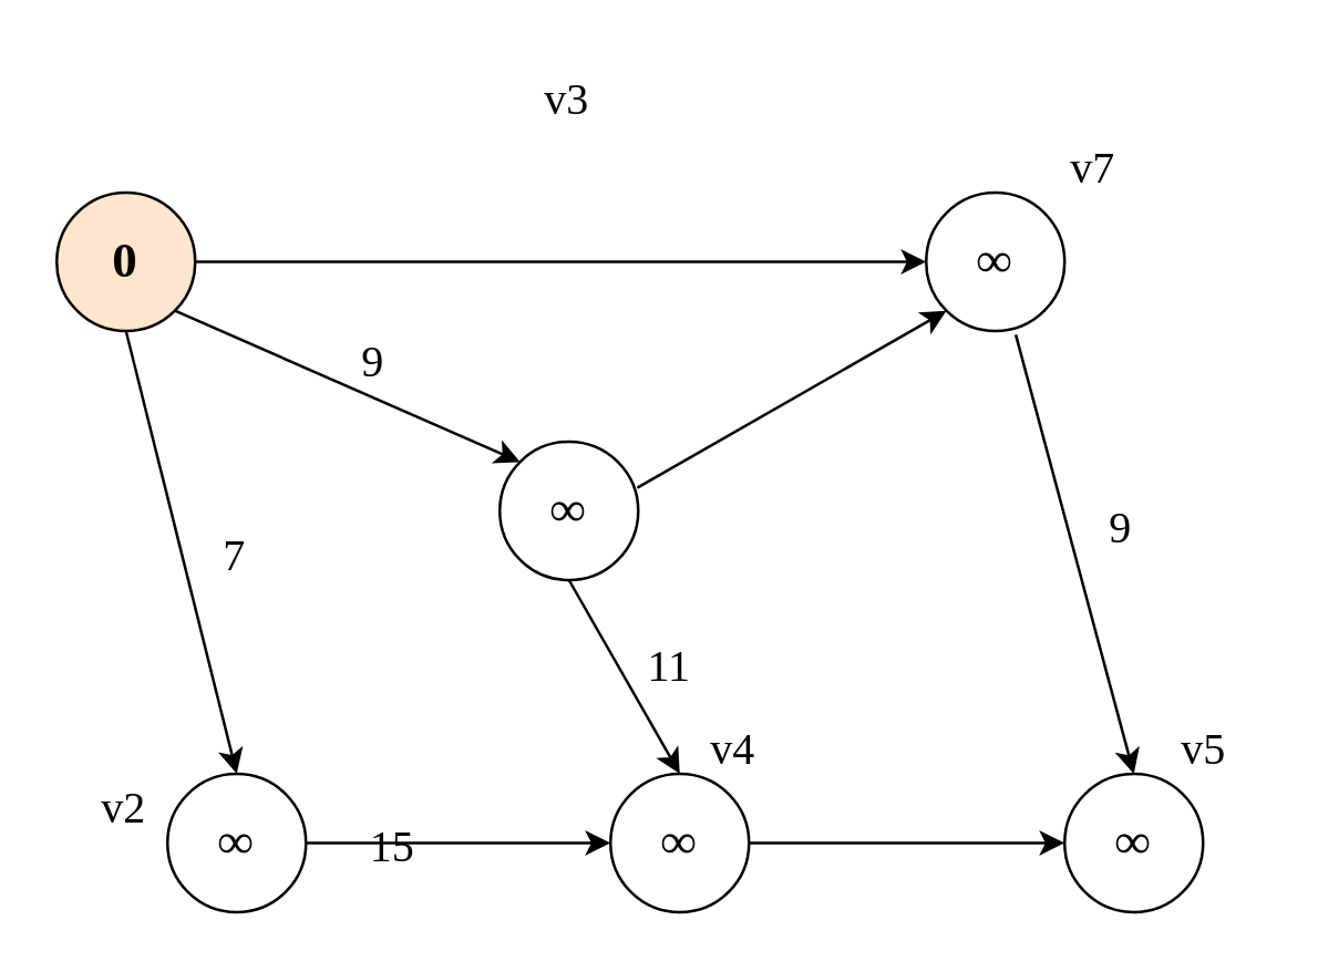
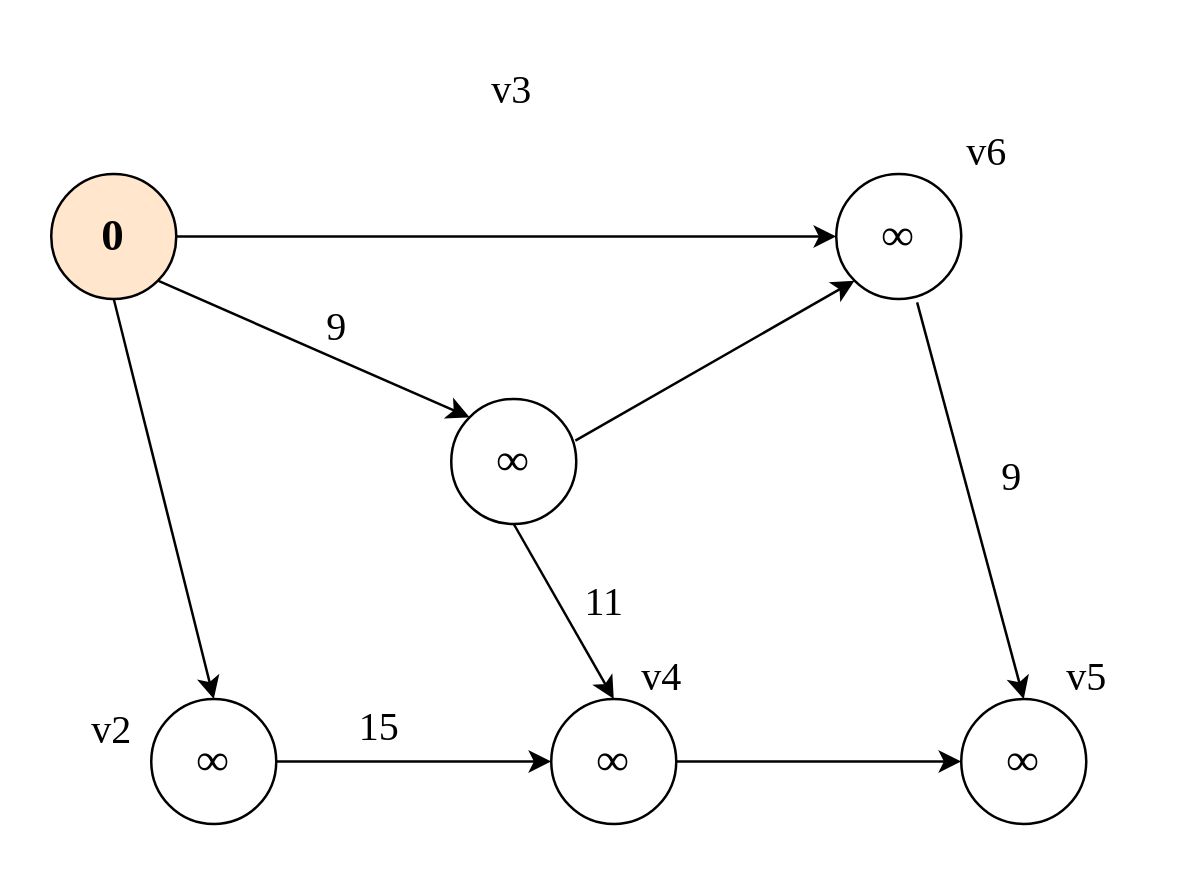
  <mxCell id="0" />
  <mxCell id="1" parent="0" />
  <mxCell id="2" value="&lt;font style=&quot;font-size: 18px;&quot; face=&quot;Verdana&quot;&gt;&lt;b&gt;0&lt;/b&gt;&lt;/font&gt;" style="ellipse;whiteSpace=wrap;html=1;aspect=fixed;fillColor=#ffe6cc;" parent="1" vertex="1"><mxGeometry x="20" y="69" width="50" height="50" as="geometry" /></mxCell>
  <mxCell id="3" value="&lt;font style=&quot;font-size: 18px;&quot; face=&quot;Verdana&quot;&gt;&lt;b&gt;∞&lt;/b&gt;&lt;/font&gt;" style="ellipse;whiteSpace=wrap;html=1;aspect=fixed;" parent="1" vertex="1"><mxGeometry x="220" y="279" width="50" height="50" as="geometry" /></mxCell>
  <mxCell id="4" value="&lt;font style=&quot;font-size: 18px;&quot; face=&quot;Verdana&quot;&gt;&lt;b&gt;∞&lt;/b&gt;&lt;/font&gt;" style="ellipse;whiteSpace=wrap;html=1;aspect=fixed;" parent="1" vertex="1"><mxGeometry x="384" y="279" width="50" height="50" as="geometry" /></mxCell>
  <mxCell id="5" value="&lt;font style=&quot;font-size: 18px;&quot; face=&quot;Verdana&quot;&gt;&lt;b&gt;∞&lt;/b&gt;&lt;/font&gt;" style="ellipse;whiteSpace=wrap;html=1;aspect=fixed;" parent="1" vertex="1"><mxGeometry x="334" y="69" width="50" height="50" as="geometry" /></mxCell>
  <mxCell id="6" value="&lt;font style=&quot;font-size: 18px;&quot; face=&quot;Verdana&quot;&gt;&lt;b&gt;∞&lt;/b&gt;&lt;/font&gt;" style="ellipse;whiteSpace=wrap;html=1;aspect=fixed;" parent="1" vertex="1"><mxGeometry x="180" y="159" width="50" height="50" as="geometry" /></mxCell>
  <mxCell id="7" value="&lt;font style=&quot;font-size: 18px;&quot; face=&quot;Verdana&quot;&gt;&lt;b&gt;∞&lt;/b&gt;&lt;/font&gt;" style="ellipse;whiteSpace=wrap;html=1;aspect=fixed;" parent="1" vertex="1"><mxGeometry x="60" y="279" width="50" height="50" as="geometry" /></mxCell>
  <mxCell id="8" value="" style="endArrow=classic;html=1;rounded=0;exitX=0.5;exitY=1;exitDx=0;exitDy=0;entryX=0.5;entryY=0;entryDx=0;entryDy=0;" parent="1" source="2" target="7" edge="1"><mxGeometry width="50" height="50" relative="1" as="geometry"><mxPoint x="310" y="249" as="sourcePoint" /><mxPoint x="360" y="199" as="targetPoint" /></mxGeometry></mxCell>
  <mxCell id="9" value="" style="endArrow=classic;html=1;rounded=0;exitX=0.647;exitY=1.027;exitDx=0;exitDy=0;exitPerimeter=0;entryX=0.5;entryY=0;entryDx=0;entryDy=0;" parent="1" source="5" target="4" edge="1"><mxGeometry width="50" height="50" relative="1" as="geometry"><mxPoint x="310" y="249" as="sourcePoint" /><mxPoint x="360" y="199" as="targetPoint" /></mxGeometry></mxCell>
  <mxCell id="10" value="" style="endArrow=classic;html=1;rounded=0;exitX=0.5;exitY=1;exitDx=0;exitDy=0;entryX=0.5;entryY=0;entryDx=0;entryDy=0;" parent="1" source="6" target="3" edge="1"><mxGeometry width="50" height="50" relative="1" as="geometry"><mxPoint x="310" y="249" as="sourcePoint" /><mxPoint x="360" y="199" as="targetPoint" /></mxGeometry></mxCell>
  <mxCell id="11" value="" style="endArrow=classic;html=1;rounded=0;exitX=1;exitY=0.5;exitDx=0;exitDy=0;entryX=0;entryY=0.5;entryDx=0;entryDy=0;" parent="1" source="2" target="5" edge="1"><mxGeometry width="50" height="50" relative="1" as="geometry"><mxPoint x="310" y="249" as="sourcePoint" /><mxPoint x="360" y="199" as="targetPoint" /></mxGeometry></mxCell>
  <mxCell id="12" value="" style="endArrow=classic;html=1;rounded=0;exitX=1;exitY=1;exitDx=0;exitDy=0;entryX=0;entryY=0;entryDx=0;entryDy=0;" parent="1" source="2" target="6" edge="1"><mxGeometry width="50" height="50" relative="1" as="geometry"><mxPoint x="310" y="249" as="sourcePoint" /><mxPoint x="360" y="199" as="targetPoint" /></mxGeometry></mxCell>
  <mxCell id="13" value="" style="endArrow=classic;html=1;rounded=0;exitX=0.993;exitY=0.333;exitDx=0;exitDy=0;exitPerimeter=0;entryX=0;entryY=1;entryDx=0;entryDy=0;" parent="1" source="6" target="5" edge="1"><mxGeometry width="50" height="50" relative="1" as="geometry"><mxPoint x="310" y="249" as="sourcePoint" /><mxPoint x="360" y="199" as="targetPoint" /></mxGeometry></mxCell>
  <mxCell id="14" value="" style="endArrow=classic;html=1;rounded=0;exitX=1;exitY=0.5;exitDx=0;exitDy=0;entryX=0;entryY=0.5;entryDx=0;entryDy=0;" parent="1" source="7" target="3" edge="1"><mxGeometry width="50" height="50" relative="1" as="geometry"><mxPoint x="310" y="249" as="sourcePoint" /><mxPoint x="360" y="199" as="targetPoint" /></mxGeometry></mxCell>
  <mxCell id="15" value="" style="endArrow=classic;html=1;rounded=0;exitX=1;exitY=0.5;exitDx=0;exitDy=0;entryX=0;entryY=0.5;entryDx=0;entryDy=0;" parent="1" source="3" target="4" edge="1"><mxGeometry width="50" height="50" relative="1" as="geometry"><mxPoint x="310" y="249" as="sourcePoint" /><mxPoint x="360" y="199" as="targetPoint" /></mxGeometry></mxCell>
  <mxCell id="16" value="&lt;font face=&quot;Verdana&quot; style=&quot;font-size: 16px;&quot;&gt;v2&lt;/font&gt;" style="text;html=1;align=center;verticalAlign=middle;resizable=0;points=[];autosize=1;strokeColor=none;fillColor=none;" parent="1" vertex="1"><mxGeometry x="24" y="276" width="40" height="30" as="geometry" /></mxCell>
  <mxCell id="17" value="&lt;font face=&quot;Verdana&quot; style=&quot;font-size: 16px;&quot;&gt;v3&lt;/font&gt;" style="text;html=1;align=center;verticalAlign=middle;resizable=0;points=[];autosize=1;strokeColor=none;fillColor=none;" parent="1" vertex="1"><mxGeometry x="184" y="20" width="40" height="30" as="geometry" /></mxCell>
  <mxCell id="18" value="&lt;font face=&quot;Verdana&quot; style=&quot;font-size: 16px;&quot;&gt;v4&lt;/font&gt;" style="text;html=1;align=center;verticalAlign=middle;resizable=0;points=[];autosize=1;strokeColor=none;fillColor=none;" parent="1" vertex="1"><mxGeometry x="244" y="255" width="40" height="30" as="geometry" /></mxCell>
  <mxCell id="19" value="&lt;font face=&quot;Verdana&quot; style=&quot;font-size: 16px;&quot;&gt;v5&lt;/font&gt;" style="text;html=1;align=center;verticalAlign=middle;resizable=0;points=[];autosize=1;strokeColor=none;fillColor=none;" parent="1" vertex="1"><mxGeometry x="414" y="255" width="40" height="30" as="geometry" /></mxCell>
- <mxCell id="20" value="&lt;font face=&quot;Verdana&quot; style=&quot;font-size: 16px;&quot;&gt;v7&lt;/font&gt;" style="text;html=1;align=center;verticalAlign=middle;resizable=0;points=[];autosize=1;strokeColor=none;fillColor=none;" parent="1" vertex="1"><mxGeometry x="374" y="45" width="40" height="30" as="geometry" /></mxCell>
- <mxCell id="21" value="&lt;font face=&quot;Verdana&quot; style=&quot;font-size: 16px;&quot;&gt;7&lt;/font&gt;" style="text;html=1;align=center;verticalAlign=middle;resizable=0;points=[];autosize=1;strokeColor=none;fillColor=none;" parent="1" vertex="1"><mxGeometry x="69" y="185" width="30" height="30" as="geometry" /></mxCell>
- <mxCell id="22" value="&lt;font face=&quot;Verdana&quot; style=&quot;font-size: 16px;&quot;&gt;15&lt;/font&gt;" style="text;html=1;align=center;verticalAlign=middle;resizable=0;points=[];autosize=1;strokeColor=none;fillColor=none;" parent="1" vertex="1"><mxGeometry x="121" y="290" width="40" height="30" as="geometry" /></mxCell>
+ <mxCell id="20" value="&lt;font face=&quot;Verdana&quot; style=&quot;font-size: 16px;&quot;&gt;v6&lt;/font&gt;" style="text;html=1;align=center;verticalAlign=middle;resizable=0;points=[];autosize=1;strokeColor=none;fillColor=none;" parent="1" vertex="1"><mxGeometry x="374" y="45" width="40" height="30" as="geometry" /></mxCell>
+ <mxCell id="22" value="&lt;font face=&quot;Verdana&quot; style=&quot;font-size: 16px;&quot;&gt;15&lt;/font&gt;" style="text;html=1;align=center;verticalAlign=middle;resizable=0;points=[];autosize=1;strokeColor=none;fillColor=none;" parent="1" vertex="1"><mxGeometry x="131" y="275" width="40" height="30" as="geometry" /></mxCell>
  <mxCell id="23" value="&lt;font face=&quot;Verdana&quot; style=&quot;font-size: 16px;&quot;&gt;9&lt;/font&gt;" style="text;html=1;align=center;verticalAlign=middle;resizable=0;points=[];autosize=1;strokeColor=none;fillColor=none;" parent="1" vertex="1"><mxGeometry x="389" y="175" width="30" height="30" as="geometry" /></mxCell>
  <mxCell id="24" value="&lt;font face=&quot;Verdana&quot; style=&quot;font-size: 16px;&quot;&gt;9&lt;/font&gt;" style="text;html=1;align=center;verticalAlign=middle;resizable=0;points=[];autosize=1;strokeColor=none;fillColor=none;" vertex="1" parent="1"><mxGeometry x="119" y="115" width="30" height="30" as="geometry" /></mxCell>
  <mxCell id="25" value="&lt;font face=&quot;Verdana&quot; style=&quot;font-size: 16px;&quot;&gt;11&lt;/font&gt;" style="text;html=1;align=center;verticalAlign=middle;resizable=0;points=[];autosize=1;strokeColor=none;fillColor=none;" vertex="1" parent="1"><mxGeometry x="221" y="225" width="40" height="30" as="geometry" /></mxCell>
